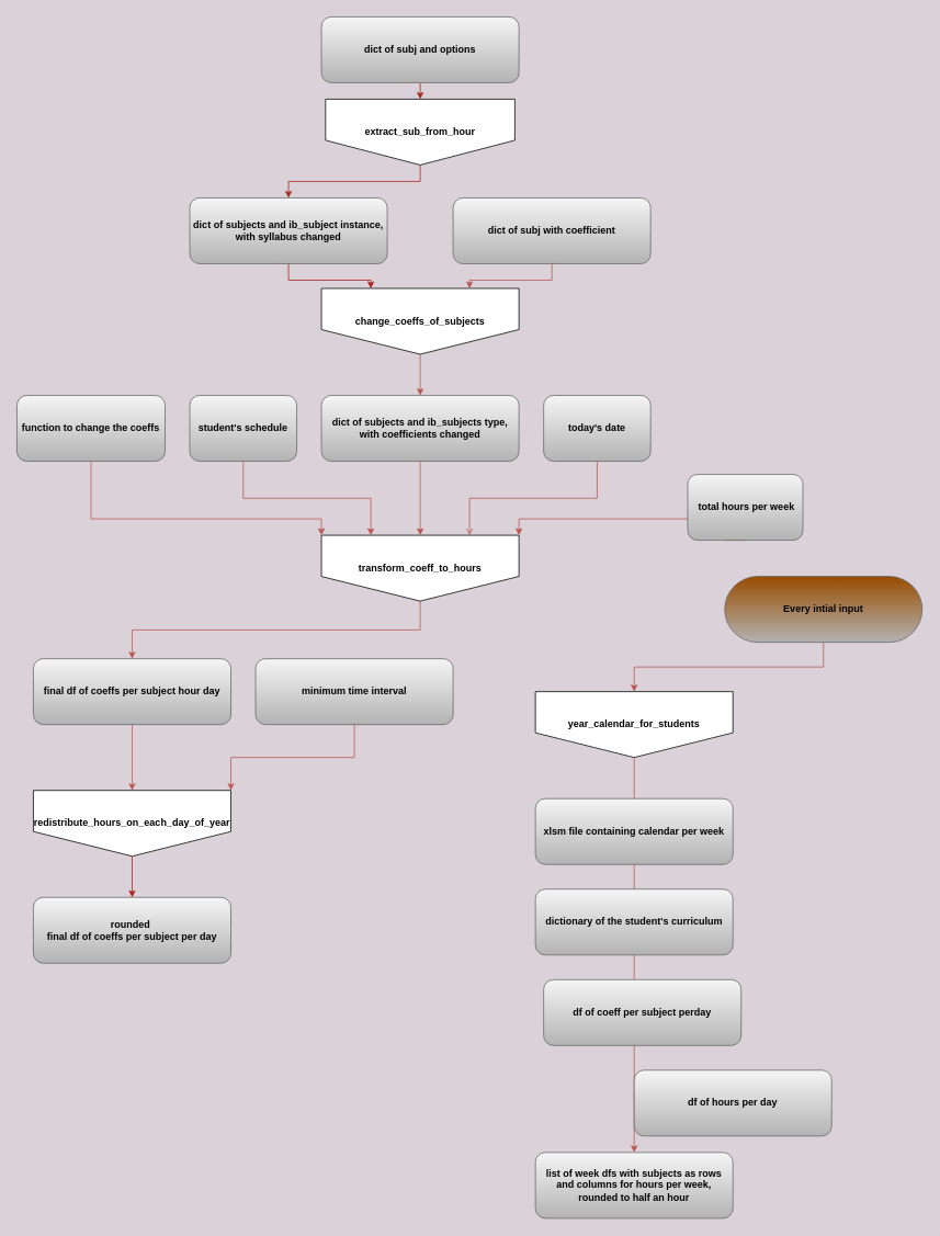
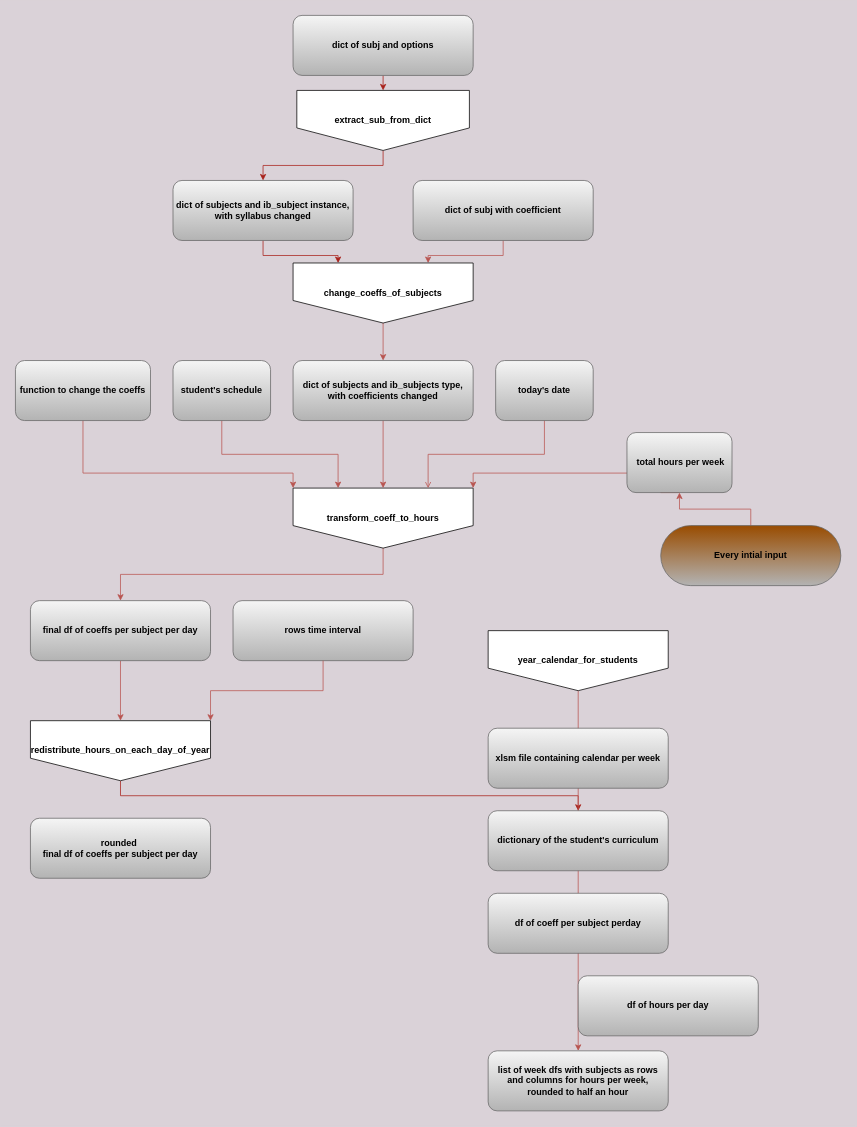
  <mxCell id="0" />
  <mxCell id="1" parent="0" />
  <mxCell id="2" style="edgeStyle=orthogonalEdgeStyle;rounded=0;orthogonalLoop=1;jettySize=auto;html=1;exitX=0.5;exitY=1;exitDx=0;exitDy=0;entryX=0.75;entryY=0;entryDx=0;entryDy=0;strokeColor=#b85450;fillColor=#f8cecc;" parent="1" source="3" target="14" edge="1"><mxGeometry relative="1" as="geometry" /></mxCell>
  <mxCell id="3" value="&lt;b&gt;dict of subj with coefficient&lt;/b&gt;" style="rounded=1;whiteSpace=wrap;html=1;fillColor=#F5F5F5;strokeColor=#666666;gradientColor=#b3b3b3;" parent="1" vertex="1"><mxGeometry x="550" y="240" width="240" height="80" as="geometry" /></mxCell>
  <mxCell id="4" style="edgeStyle=orthogonalEdgeStyle;rounded=0;orthogonalLoop=1;jettySize=auto;html=1;exitX=0.5;exitY=1;exitDx=0;exitDy=0;labelBackgroundColor=#DAD2D8;strokeColor=#A8201A;fontColor=#143642;entryX=0.25;entryY=0;entryDx=0;entryDy=0;" parent="1" source="5" target="14" edge="1"><mxGeometry relative="1" as="geometry"><mxPoint x="620" y="980" as="targetPoint" /></mxGeometry></mxCell>
  <mxCell id="5" value="dict of subjects and ib_subject instance, with syllabus changed" style="rounded=1;whiteSpace=wrap;html=1;fontStyle=1;fillColor=#f5f5f5;strokeColor=#666666;gradientColor=#b3b3b3;" parent="1" vertex="1"><mxGeometry x="230" y="240" width="240" height="80" as="geometry" /></mxCell>
- <mxCell id="6" style="edgeStyle=orthogonalEdgeStyle;rounded=0;orthogonalLoop=1;jettySize=auto;html=1;exitX=0.5;exitY=1;exitDx=0;exitDy=0;entryX=0.5;entryY=0;entryDx=0;entryDy=0;labelBackgroundColor=#DAD2D8;strokeColor=#A8201A;fontColor=#143642;" parent="1" source="17" target="7" edge="1"><mxGeometry relative="1" as="geometry"><mxPoint x="150" y="1250" as="sourcePoint" /></mxGeometry></mxCell>
+ <mxCell id="6" style="edgeStyle=orthogonalEdgeStyle;rounded=0;orthogonalLoop=1;jettySize=auto;html=1;exitX=0.5;exitY=1;exitDx=0;exitDy=0;labelBackgroundColor=#DAD2D8;strokeColor=#A8201A;fontColor=#143642;" parent="1" source="17" target="36" edge="1"><mxGeometry relative="1" as="geometry"><mxPoint x="150" y="1250" as="sourcePoint" /></mxGeometry></mxCell>
  <mxCell id="7" value="&lt;b&gt;rounded&amp;nbsp;&lt;br&gt;&lt;/b&gt;&lt;b&gt;final df of coeffs per subject per day&lt;/b&gt;" style="rounded=1;whiteSpace=wrap;html=1;fillColor=#f5f5f5;strokeColor=#666666;gradientColor=#b3b3b3;" parent="1" vertex="1"><mxGeometry x="40" y="1090" width="240" height="80" as="geometry" /></mxCell>
  <mxCell id="8" style="edgeStyle=orthogonalEdgeStyle;rounded=0;orthogonalLoop=1;jettySize=auto;html=1;exitX=0.5;exitY=1;exitDx=0;exitDy=0;entryX=0.5;entryY=0;entryDx=0;entryDy=0;labelBackgroundColor=#DAD2D8;strokeColor=#A8201A;fontColor=#143642;" parent="1" source="9" target="11" edge="1"><mxGeometry relative="1" as="geometry"><mxPoint x="510" y="90" as="sourcePoint" /></mxGeometry></mxCell>
  <mxCell id="9" value="&lt;div&gt;&lt;b&gt;dict of subj and options&lt;/b&gt;&lt;/div&gt;" style="rounded=1;whiteSpace=wrap;html=1;fillColor=#f5f5f5;strokeColor=#666666;gradientColor=#b3b3b3;" parent="1" vertex="1"><mxGeometry x="390" width="240" height="80" as="geometry" y="20" /></mxCell>
  <mxCell id="10" style="edgeStyle=orthogonalEdgeStyle;rounded=0;orthogonalLoop=1;jettySize=auto;html=1;exitX=0.5;exitY=1;exitDx=0;exitDy=0;labelBackgroundColor=#DAD2D8;strokeColor=#A8201A;fontColor=#143642;" parent="1" source="11" target="5" edge="1"><mxGeometry relative="1" as="geometry" /></mxCell>
- <mxCell id="11" value="&lt;b&gt;extract_sub_from_hour&lt;/b&gt;" style="shape=offPageConnector;whiteSpace=wrap;html=1;" parent="1" vertex="1"><mxGeometry x="395" y="120" width="230" height="80" as="geometry" /></mxCell>
- <mxCell id="12" value="&lt;b&gt;minimum time interval&lt;/b&gt;" style="rounded=1;whiteSpace=wrap;html=1;fillColor=#f5f5f5;strokeColor=#666666;gradientColor=#b3b3b3;" parent="1" vertex="1"><mxGeometry x="310" y="800" width="240" height="80" as="geometry" /></mxCell>
+ <mxCell id="11" value="&lt;b&gt;extract_sub_from_dict&lt;/b&gt;" style="shape=offPageConnector;whiteSpace=wrap;html=1;" parent="1" vertex="1"><mxGeometry x="395" y="120" width="230" height="80" as="geometry" /></mxCell>
+ <mxCell id="12" value="&lt;b&gt;rows time interval&lt;/b&gt;" style="rounded=1;whiteSpace=wrap;html=1;fillColor=#f5f5f5;strokeColor=#666666;gradientColor=#b3b3b3;" parent="1" vertex="1"><mxGeometry x="310" y="800" width="240" height="80" as="geometry" /></mxCell>
  <mxCell id="13" style="edgeStyle=orthogonalEdgeStyle;rounded=0;orthogonalLoop=1;jettySize=auto;html=1;exitX=0.5;exitY=1;exitDx=0;exitDy=0;entryX=0.5;entryY=0;entryDx=0;entryDy=0;fillColor=#f8cecc;strokeColor=#b85450;" parent="1" source="14" target="28" edge="1"><mxGeometry relative="1" as="geometry"><Array as="points" /></mxGeometry></mxCell>
  <mxCell id="14" value="&lt;b&gt;change_coeffs_of_subjects&lt;/b&gt;" style="shape=offPageConnector;whiteSpace=wrap;html=1;" parent="1" vertex="1"><mxGeometry x="390" y="350" width="240" height="80" as="geometry" /></mxCell>
  <mxCell id="15" style="edgeStyle=orthogonalEdgeStyle;rounded=0;orthogonalLoop=1;jettySize=auto;html=1;exitX=0.5;exitY=1;exitDx=0;exitDy=0;labelBackgroundColor=#DAD2D8;strokeColor=#b85450;fillColor=#f8cecc;fontColor=#143642;entryX=0.5;entryY=0;entryDx=0;entryDy=0;" parent="1" source="16" target="26" edge="1"><mxGeometry relative="1" as="geometry"><mxPoint x="250" y="880" as="targetPoint" /><mxPoint x="300" y="730" as="sourcePoint" /></mxGeometry></mxCell>
  <mxCell id="16" value="&lt;b&gt;transform_coeff_to_hours&lt;/b&gt;" style="shape=offPageConnector;whiteSpace=wrap;html=1;" parent="1" vertex="1"><mxGeometry x="390" y="650" width="240" height="80" as="geometry" /></mxCell>
  <mxCell id="17" value="&lt;b&gt;redistribute_hours_on_each_day_of_year&lt;/b&gt;" style="shape=offPageConnector;whiteSpace=wrap;html=1;" parent="1" vertex="1"><mxGeometry x="40" y="960" width="240" height="80" as="geometry" /></mxCell>
  <mxCell id="18" style="edgeStyle=orthogonalEdgeStyle;rounded=0;orthogonalLoop=1;jettySize=auto;html=1;exitX=0.5;exitY=1;exitDx=0;exitDy=0;entryX=1;entryY=0;entryDx=0;entryDy=0;labelBackgroundColor=#DAD2D8;strokeColor=#B85450;fillColor=#f8cecc;fontColor=#143642;" parent="1" source="12" target="17" edge="1"><mxGeometry relative="1" as="geometry"><mxPoint x="390" y="880" as="sourcePoint" /></mxGeometry></mxCell>
  <mxCell id="19" style="edgeStyle=orthogonalEdgeStyle;rounded=0;orthogonalLoop=1;jettySize=auto;html=1;exitX=0.5;exitY=1;exitDx=0;exitDy=0;entryX=0.75;entryY=0;entryDx=0;entryDy=0;strokeColor=#B85450;endArrow=open;" parent="1" source="20" target="16" edge="1"><mxGeometry relative="1" as="geometry" /></mxCell>
  <mxCell id="20" value="&lt;b&gt;today's date&lt;/b&gt;" style="rounded=1;whiteSpace=wrap;html=1;fillColor=#F5F5F5;strokeColor=#666666;gradientColor=#b3b3b3;" parent="1" vertex="1"><mxGeometry x="660" y="480" width="130" height="80" as="geometry" /></mxCell>
  <mxCell id="21" style="edgeStyle=orthogonalEdgeStyle;rounded=0;orthogonalLoop=1;jettySize=auto;html=1;exitX=0.5;exitY=1;exitDx=0;exitDy=0;entryX=1;entryY=0;entryDx=0;entryDy=0;strokeColor=#B85450;" parent="1" source="22" target="16" edge="1"><mxGeometry relative="1" as="geometry"><Array as="points"><mxPoint x="880" y="630" /><mxPoint x="630" y="630" /></Array></mxGeometry></mxCell>
  <mxCell id="22" value="&lt;b&gt;&amp;nbsp;total hours per week&lt;/b&gt;" style="rounded=1;whiteSpace=wrap;html=1;fillColor=#F5F5F5;strokeColor=#666666;gradientColor=#b3b3b3;" parent="1" vertex="1"><mxGeometry x="835" y="576" width="140" height="80" as="geometry" /></mxCell>
  <mxCell id="23" style="edgeStyle=orthogonalEdgeStyle;rounded=0;orthogonalLoop=1;jettySize=auto;html=1;entryX=0;entryY=0;entryDx=0;entryDy=0;strokeColor=#B85450;" parent="1" source="24" target="16" edge="1"><mxGeometry relative="1" as="geometry"><Array as="points"><mxPoint x="110" y="630" /><mxPoint x="390" y="630" /></Array></mxGeometry></mxCell>
  <mxCell id="24" value="&lt;b&gt;function to change the coeffs&lt;/b&gt;" style="rounded=1;whiteSpace=wrap;html=1;fillColor=#f5f5f5;strokeColor=#666666;gradientColor=#b3b3b3;" parent="1" vertex="1"><mxGeometry x="20" y="480" width="180" height="80" as="geometry" /></mxCell>
  <mxCell id="25" style="edgeStyle=orthogonalEdgeStyle;rounded=0;orthogonalLoop=1;jettySize=auto;html=1;exitX=0.5;exitY=1;exitDx=0;exitDy=0;entryX=0.5;entryY=0;entryDx=0;entryDy=0;strokeColor=#B85450;" parent="1" source="26" target="17" edge="1"><mxGeometry relative="1" as="geometry" /></mxCell>
- <mxCell id="26" value="&lt;b&gt;final df of coeffs per subject hour day&lt;/b&gt;" style="rounded=1;whiteSpace=wrap;html=1;fillColor=#f5f5f5;strokeColor=#666666;gradientColor=#b3b3b3;" parent="1" vertex="1"><mxGeometry x="40" y="800" width="240" height="80" as="geometry" /></mxCell>
+ <mxCell id="26" value="&lt;b&gt;final df of coeffs per subject per day&lt;/b&gt;" style="rounded=1;whiteSpace=wrap;html=1;fillColor=#f5f5f5;strokeColor=#666666;gradientColor=#b3b3b3;" parent="1" vertex="1"><mxGeometry x="40" y="800" width="240" height="80" as="geometry" /></mxCell>
  <mxCell id="27" style="edgeStyle=orthogonalEdgeStyle;rounded=0;orthogonalLoop=1;jettySize=auto;html=1;exitX=0.5;exitY=1;exitDx=0;exitDy=0;entryX=0.5;entryY=0;entryDx=0;entryDy=0;strokeColor=#B85450;" parent="1" source="28" target="16" edge="1"><mxGeometry relative="1" as="geometry" /></mxCell>
  <mxCell id="28" value="&lt;span style=&quot;font-weight: 700&quot;&gt;dict of subjects and ib_subjects type, with coefficients changed&lt;/span&gt;" style="rounded=1;whiteSpace=wrap;html=1;fillColor=#F5F5F5;strokeColor=#666666;gradientColor=#b3b3b3;" parent="1" vertex="1"><mxGeometry x="390" y="480" width="240" height="80" as="geometry" /></mxCell>
  <mxCell id="29" style="edgeStyle=orthogonalEdgeStyle;rounded=0;orthogonalLoop=1;jettySize=auto;html=1;exitX=0.5;exitY=1;exitDx=0;exitDy=0;entryX=0.25;entryY=0;entryDx=0;entryDy=0;strokeColor=#B85450;" parent="1" source="30" target="16" edge="1"><mxGeometry relative="1" as="geometry" /></mxCell>
  <mxCell id="30" value="&lt;b&gt;student's schedule&lt;/b&gt;" style="rounded=1;whiteSpace=wrap;html=1;fillColor=#f5f5f5;strokeColor=#666666;gradientColor=#b3b3b3;" parent="1" vertex="1"><mxGeometry x="230" y="480" width="130" height="80" as="geometry" /></mxCell>
  <mxCell id="31" value="" style="edgeStyle=orthogonalEdgeStyle;rounded=0;orthogonalLoop=1;jettySize=auto;html=1;strokeColor=#B85450;entryX=0.5;entryY=0;entryDx=0;entryDy=0;" parent="1" source="32" target="39" edge="1"><mxGeometry relative="1" as="geometry" /></mxCell>
  <mxCell id="32" value="&lt;b&gt;year_calendar_for_students&lt;/b&gt;" style="shape=offPageConnector;whiteSpace=wrap;html=1;" parent="1" vertex="1"><mxGeometry x="650" y="840" width="240" height="80" as="geometry" /></mxCell>
- <mxCell id="33" style="edgeStyle=orthogonalEdgeStyle;rounded=0;orthogonalLoop=1;jettySize=auto;html=1;entryX=0.5;entryY=0;entryDx=0;entryDy=0;strokeColor=#B85450;" parent="1" source="34" target="32" edge="1"><mxGeometry relative="1" as="geometry" /></mxCell>
+ <mxCell id="33" style="edgeStyle=orthogonalEdgeStyle;rounded=0;orthogonalLoop=1;jettySize=auto;html=1;strokeColor=#B85450;" parent="1" source="34" target="22" edge="1"><mxGeometry relative="1" as="geometry" /></mxCell>
  <mxCell id="34" value="&lt;b&gt;Every intial input&lt;/b&gt;" style="rounded=1;whiteSpace=wrap;html=1;fillColor=#994C00;strokeColor=#666666;gradientColor=#b3b3b3;arcSize=50;" parent="1" vertex="1"><mxGeometry x="880" y="700" width="240" height="80" as="geometry" /></mxCell>
  <mxCell id="35" value="&lt;b&gt;xlsm file containing calendar per week&lt;/b&gt;" style="rounded=1;whiteSpace=wrap;html=1;fillColor=#f5f5f5;strokeColor=#666666;gradientColor=#b3b3b3;" parent="1" vertex="1"><mxGeometry x="650" y="970" width="240" height="80" as="geometry" /></mxCell>
  <mxCell id="36" value="&lt;b&gt;dictionary of the student's curriculum&lt;/b&gt;" style="rounded=1;whiteSpace=wrap;html=1;fillColor=#f5f5f5;strokeColor=#666666;gradientColor=#b3b3b3;" parent="1" vertex="1"><mxGeometry x="650" y="1080" width="240" height="80" as="geometry" /></mxCell>
- <mxCell id="37" value="&lt;b&gt;df of coeff per subject perday&lt;/b&gt;" style="rounded=1;whiteSpace=wrap;html=1;fillColor=#f5f5f5;strokeColor=#666666;gradientColor=#b3b3b3;" parent="1" vertex="1"><mxGeometry x="660" y="1190" width="240" height="80" as="geometry" /></mxCell>
+ <mxCell id="37" value="&lt;b&gt;df of coeff per subject perday&lt;/b&gt;" style="rounded=1;whiteSpace=wrap;html=1;fillColor=#f5f5f5;strokeColor=#666666;gradientColor=#b3b3b3;" parent="1" vertex="1"><mxGeometry x="650" y="1190" width="240" height="80" as="geometry" /></mxCell>
  <mxCell id="38" value="&lt;b&gt;df of hours per day&lt;/b&gt;" style="rounded=1;whiteSpace=wrap;html=1;fillColor=#f5f5f5;strokeColor=#666666;gradientColor=#b3b3b3;" parent="1" vertex="1"><mxGeometry x="770" y="1300" width="240" height="80" as="geometry" /></mxCell>
  <mxCell id="39" value="&lt;b&gt;list of week dfs with subjects as rows and columns for hours per week, rounded to half an hour&lt;/b&gt;" style="rounded=1;whiteSpace=wrap;html=1;fillColor=#f5f5f5;strokeColor=#666666;gradientColor=#b3b3b3;" parent="1" vertex="1"><mxGeometry x="650" y="1400" width="240" height="80" as="geometry" /></mxCell>
